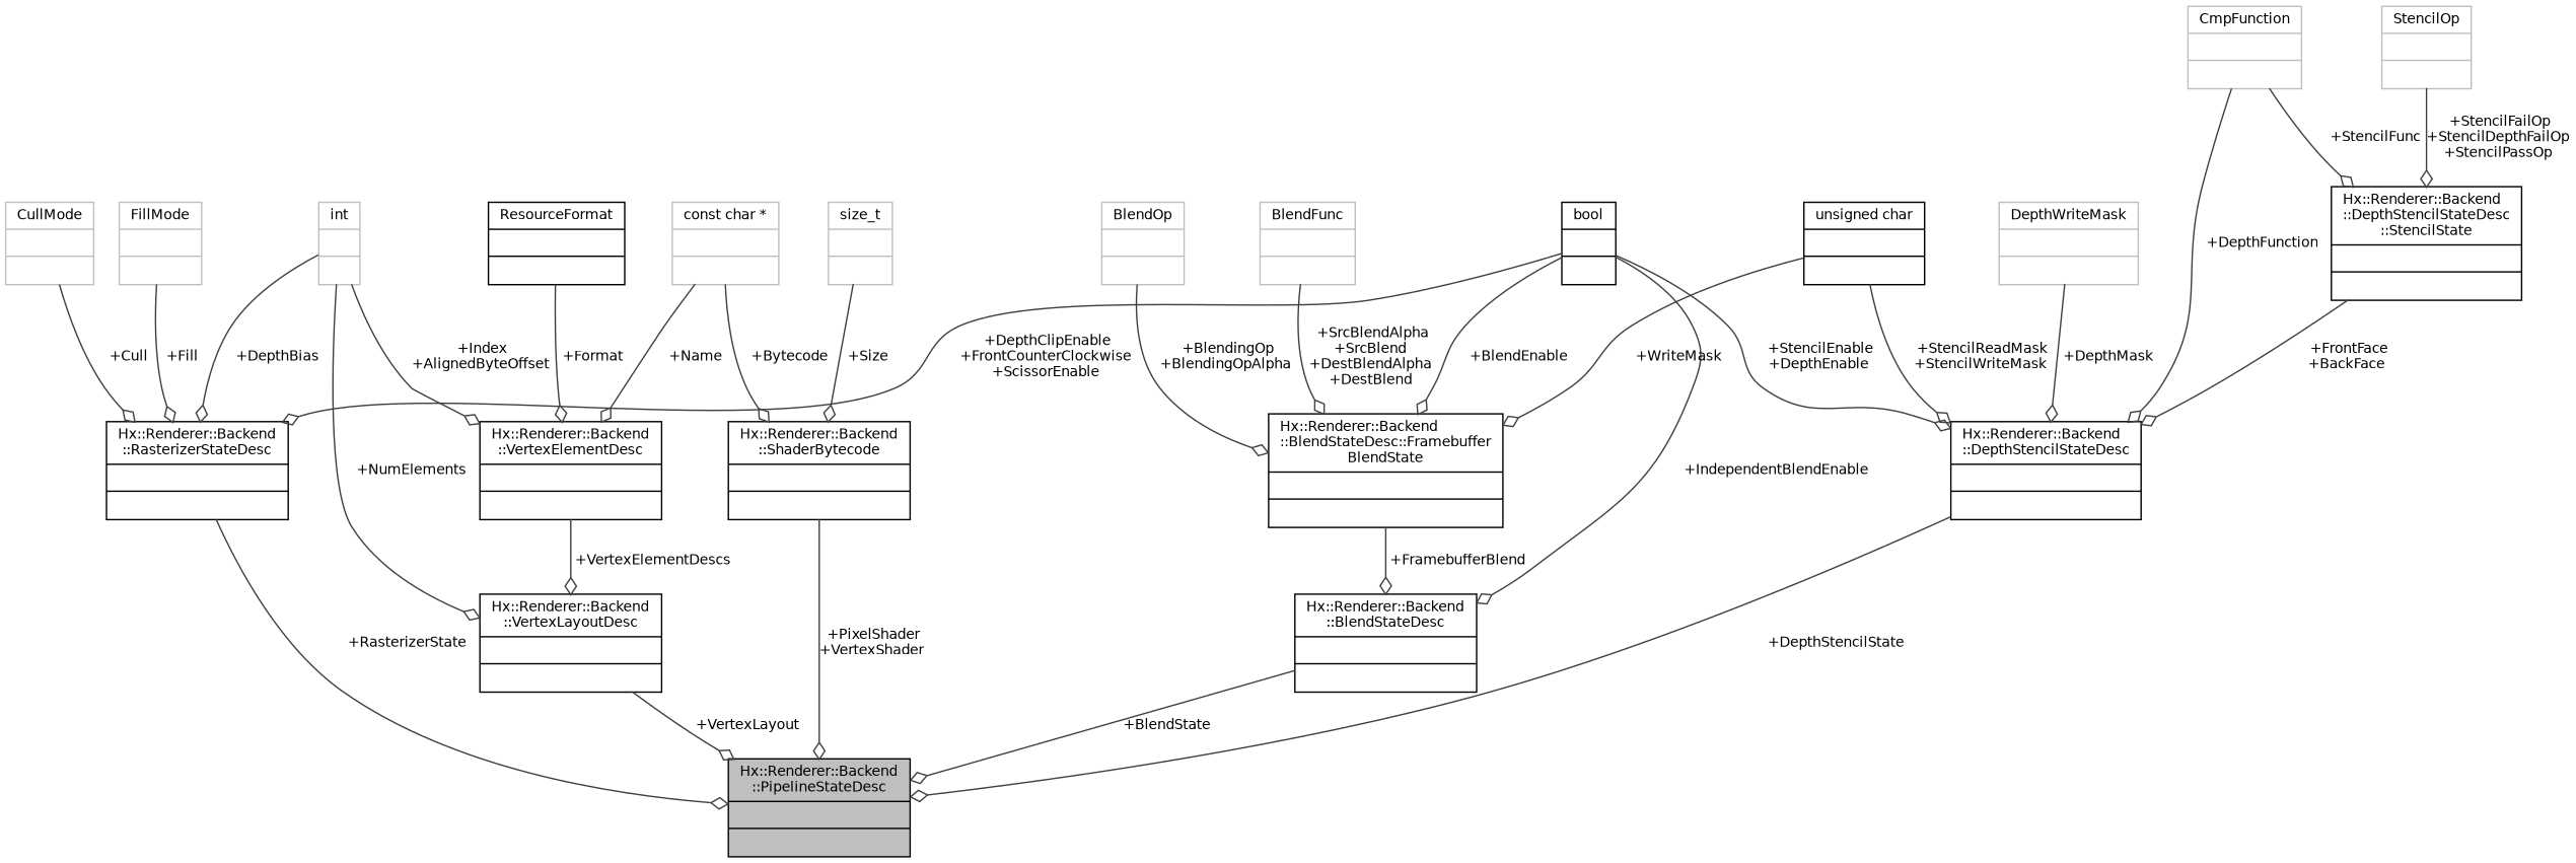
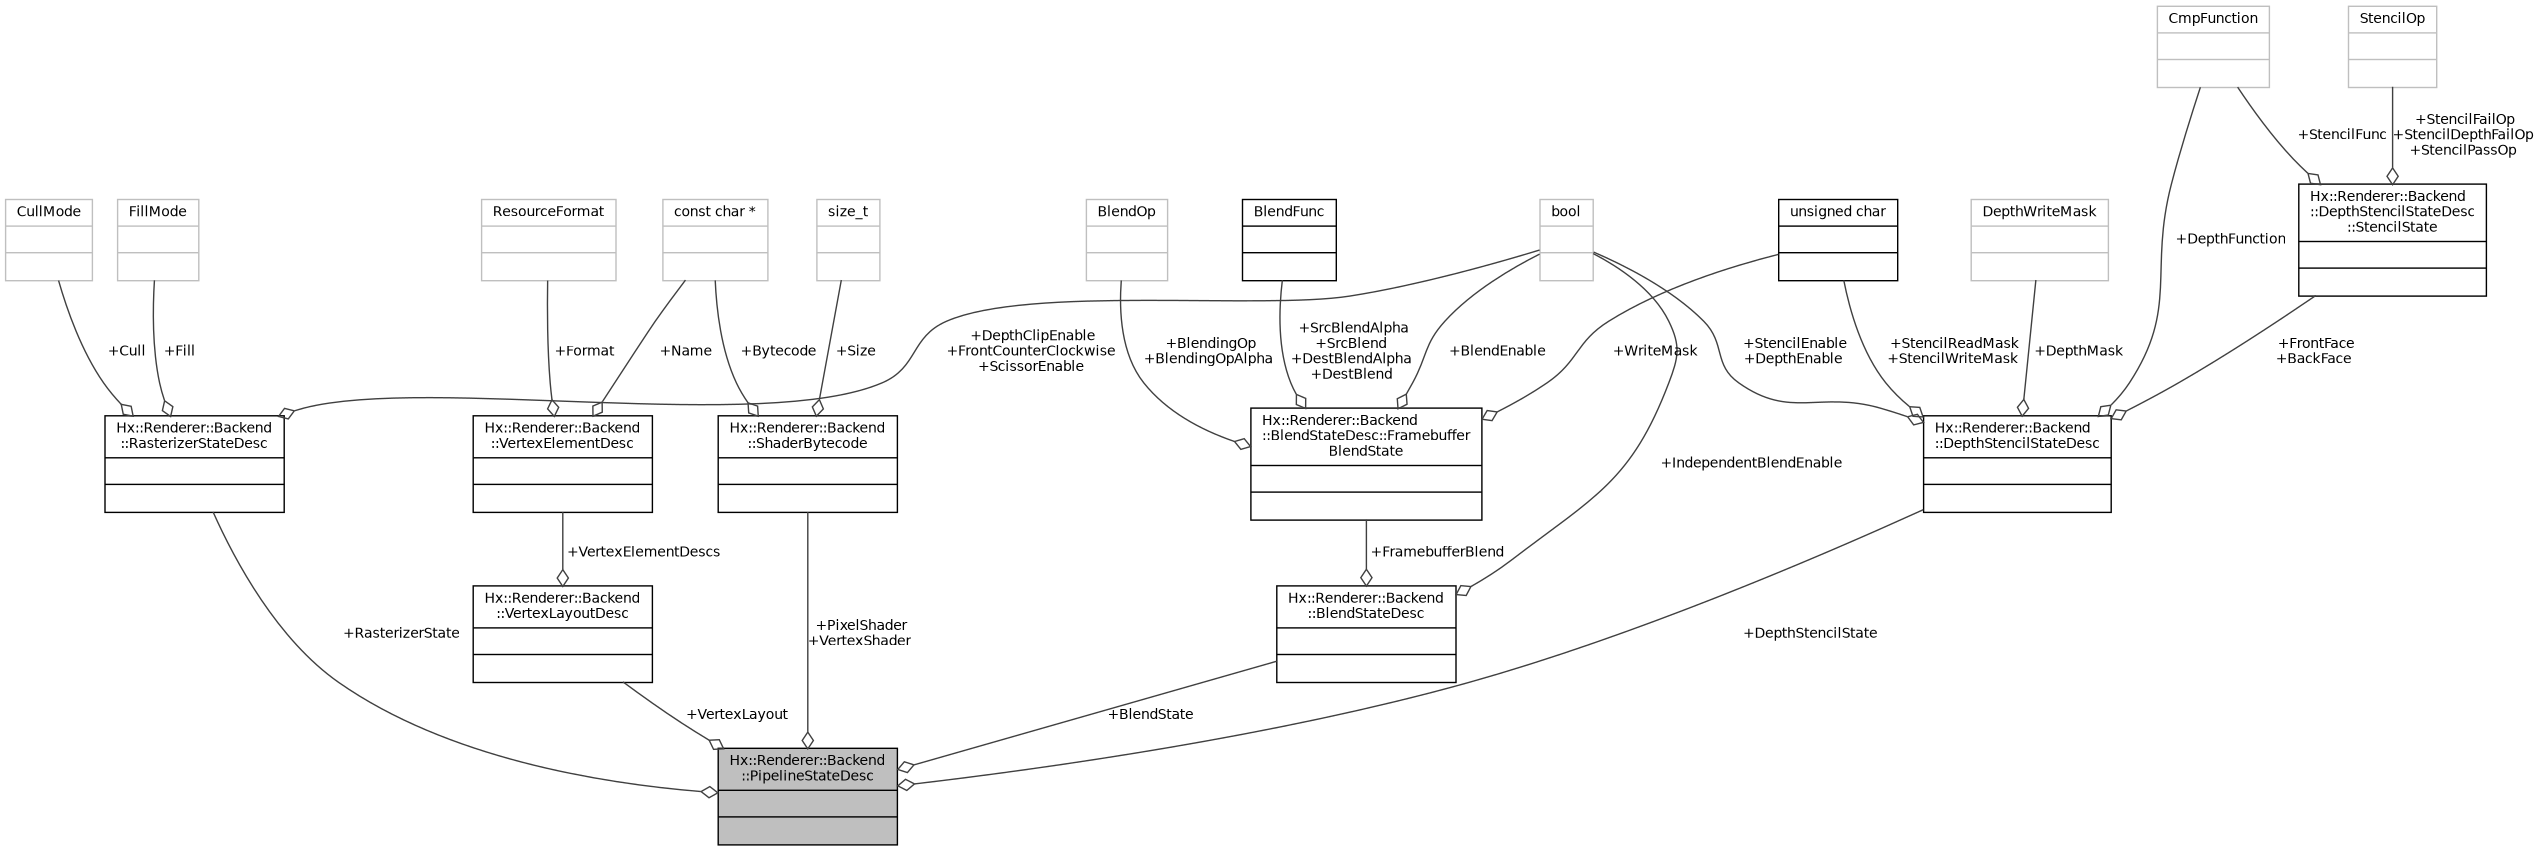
  digraph {
    fontname="DejaVu Sans"
    node [color=grey75 fillcolor=white fontname="DejaVu Sans" fontsize=10 shape=record style=filled]
    edge [arrowhead=odiamond color=grey25 fontname="DejaVu Sans" fontsize=10 labelfontname=Helvetica labelfontsize=10 style=solid]
    n1 [color=black fillcolor=grey75 fontcolor=black height=0.2 label="{Hx::Renderer::Backend\l::PipelineStateDesc\n||}" width=0.4]
    n2 [color=black height=0.2 label="{Hx::Renderer::Backend\l::RasterizerStateDesc\n||}" width=0.4]
-   n3 [height=0.2 label="{int\n||}" width=0.4]
    n4 [color=black height=0.2 label="{Hx::Renderer::Backend\l::VertexLayoutDesc\n||}" width=0.4]
    n5 [color=black height=0.2 label="{Hx::Renderer::Backend\l::VertexElementDesc\n||}" width=0.4]
-   n6 [color=black height=0.2 label="{bool\n||}" width=0.4]
+   n6 [height=0.2 label="{bool\n||}" width=0.4]
    n7 [color=black height=0.2 label="{Hx::Renderer::Backend\l::BlendStateDesc\n||}" width=0.4]
    n8 [color=black height=0.2 label="{Hx::Renderer::Backend\l::BlendStateDesc::Framebuffer\lBlendState\n||}" width=0.4]
    n9 [color=black height=0.2 label="{Hx::Renderer::Backend\l::DepthStencilStateDesc\n||}" width=0.4]
    n10 [height=0.2 label="{FillMode\n||}" width=0.4]
    n11 [height=0.2 label="{CullMode\n||}" width=0.4]
    n12 [color=black height=0.2 label="{Hx::Renderer::Backend\l::ShaderBytecode\n||}" width=0.4]
    n13 [height=0.2 label="{size_t\n||}" width=0.4]
    n14 [height=0.2 label="{const char *\n||}" width=0.4]
    n15 [color=black height=0.2 label="{unsigned char\n||}" width=0.4]
    n16 [height=0.2 label="{BlendOp\n||}" width=0.4]
-   n17 [height=0.2 label="{BlendFunc\n||}" width=0.4]
-   n18 [color=black height=0.2 label="{ResourceFormat\n||}" width=0.4]
+   n17 [color=black height=0.2 label="{BlendFunc\n||}" width=0.4]
+   n18 [height=0.2 label="{ResourceFormat\n||}" width=0.4]
    n19 [height=0.2 label="{DepthWriteMask\n||}" width=0.4]
    n20 [color=black height=0.2 label="{Hx::Renderer::Backend\l::DepthStencilStateDesc\l::StencilState\n||}" width=0.4]
    n21 [height=0.2 label="{StencilOp\n||}" width=0.4]
    n22 [height=0.2 label="{CmpFunction\n||}" width=0.4]
    n2 -> n1 [label=" +RasterizerState"]
-   n3 -> n2 [label=" +DepthBias"]
-   n3 -> n4 [label=" +NumElements"]
-   n3 -> n5 [label=" +Index\n+AlignedByteOffset"]
    n4 -> n1 [label=" +VertexLayout"]
    n5 -> n4 [label=" +VertexElementDescs"]
    n6 -> n2 [label=" +DepthClipEnable\n+FrontCounterClockwise\n+ScissorEnable"]
    n6 -> n7 [label=" +IndependentBlendEnable"]
    n6 -> n8 [label=" +BlendEnable"]
    n6 -> n9 [label=" +StencilEnable\n+DepthEnable"]
    n7 -> n1 [label=" +BlendState"]
    n8 -> n7 [label=" +FramebufferBlend"]
    n9 -> n1 [label=" +DepthStencilState"]
    n10 -> n2 [label=" +Fill"]
    n11 -> n2 [label=" +Cull"]
    n12 -> n1 [label=" +PixelShader\n+VertexShader"]
    n13 -> n12 [label=" +Size"]
    n14 -> n5 [label=" +Name"]
    n14 -> n12 [label=" +Bytecode"]
    n15 -> n8 [label=" +WriteMask"]
    n15 -> n9 [label=" +StencilReadMask\n+StencilWriteMask"]
    n16 -> n8 [label=" +BlendingOp\n+BlendingOpAlpha"]
    n17 -> n8 [label=" +SrcBlendAlpha\n+SrcBlend\n+DestBlendAlpha\n+DestBlend"]
    n18 -> n5 [label=" +Format"]
    n19 -> n9 [label=" +DepthMask"]
    n20 -> n9 [label=" +FrontFace\n+BackFace"]
    n21 -> n20 [label=" +StencilFailOp\n+StencilDepthFailOp\n+StencilPassOp"]
    n22 -> n9 [label=" +DepthFunction"]
    n22 -> n20 [label=" +StencilFunc"]
  }
